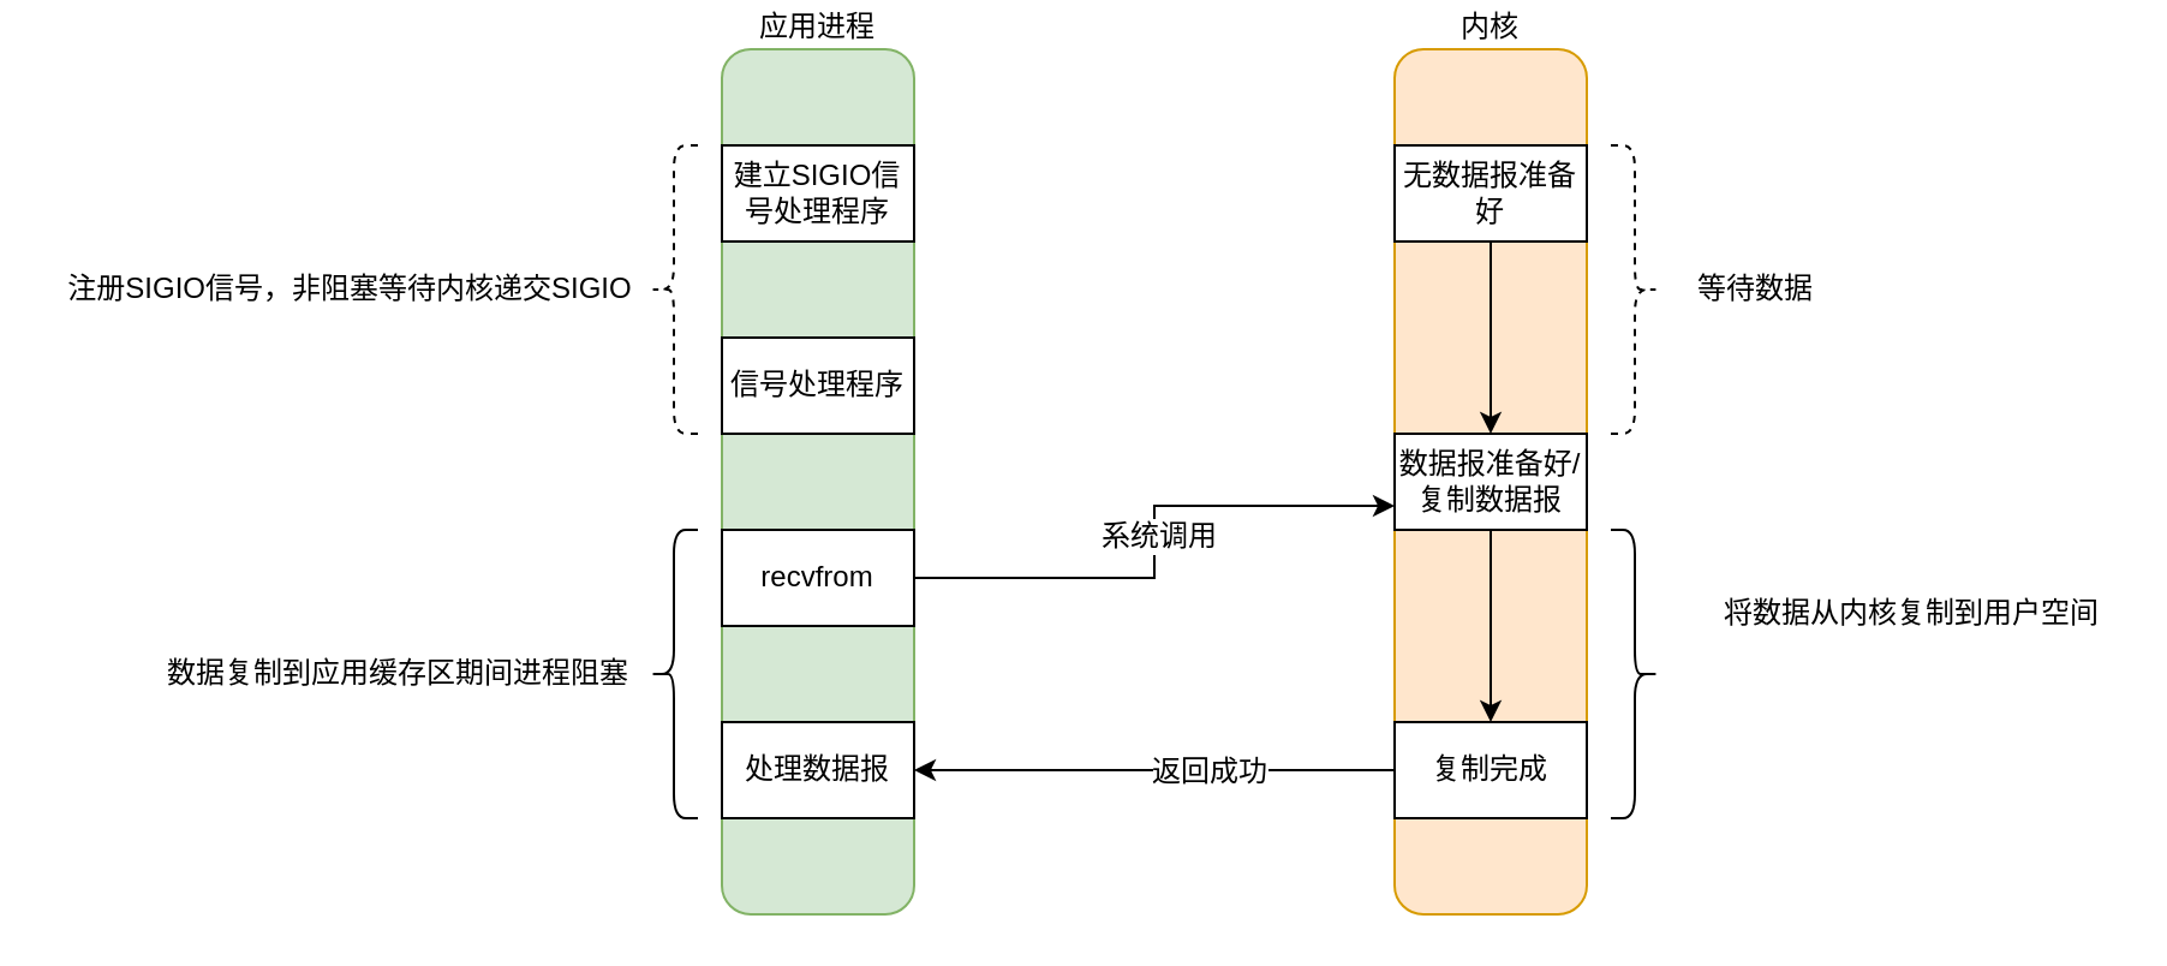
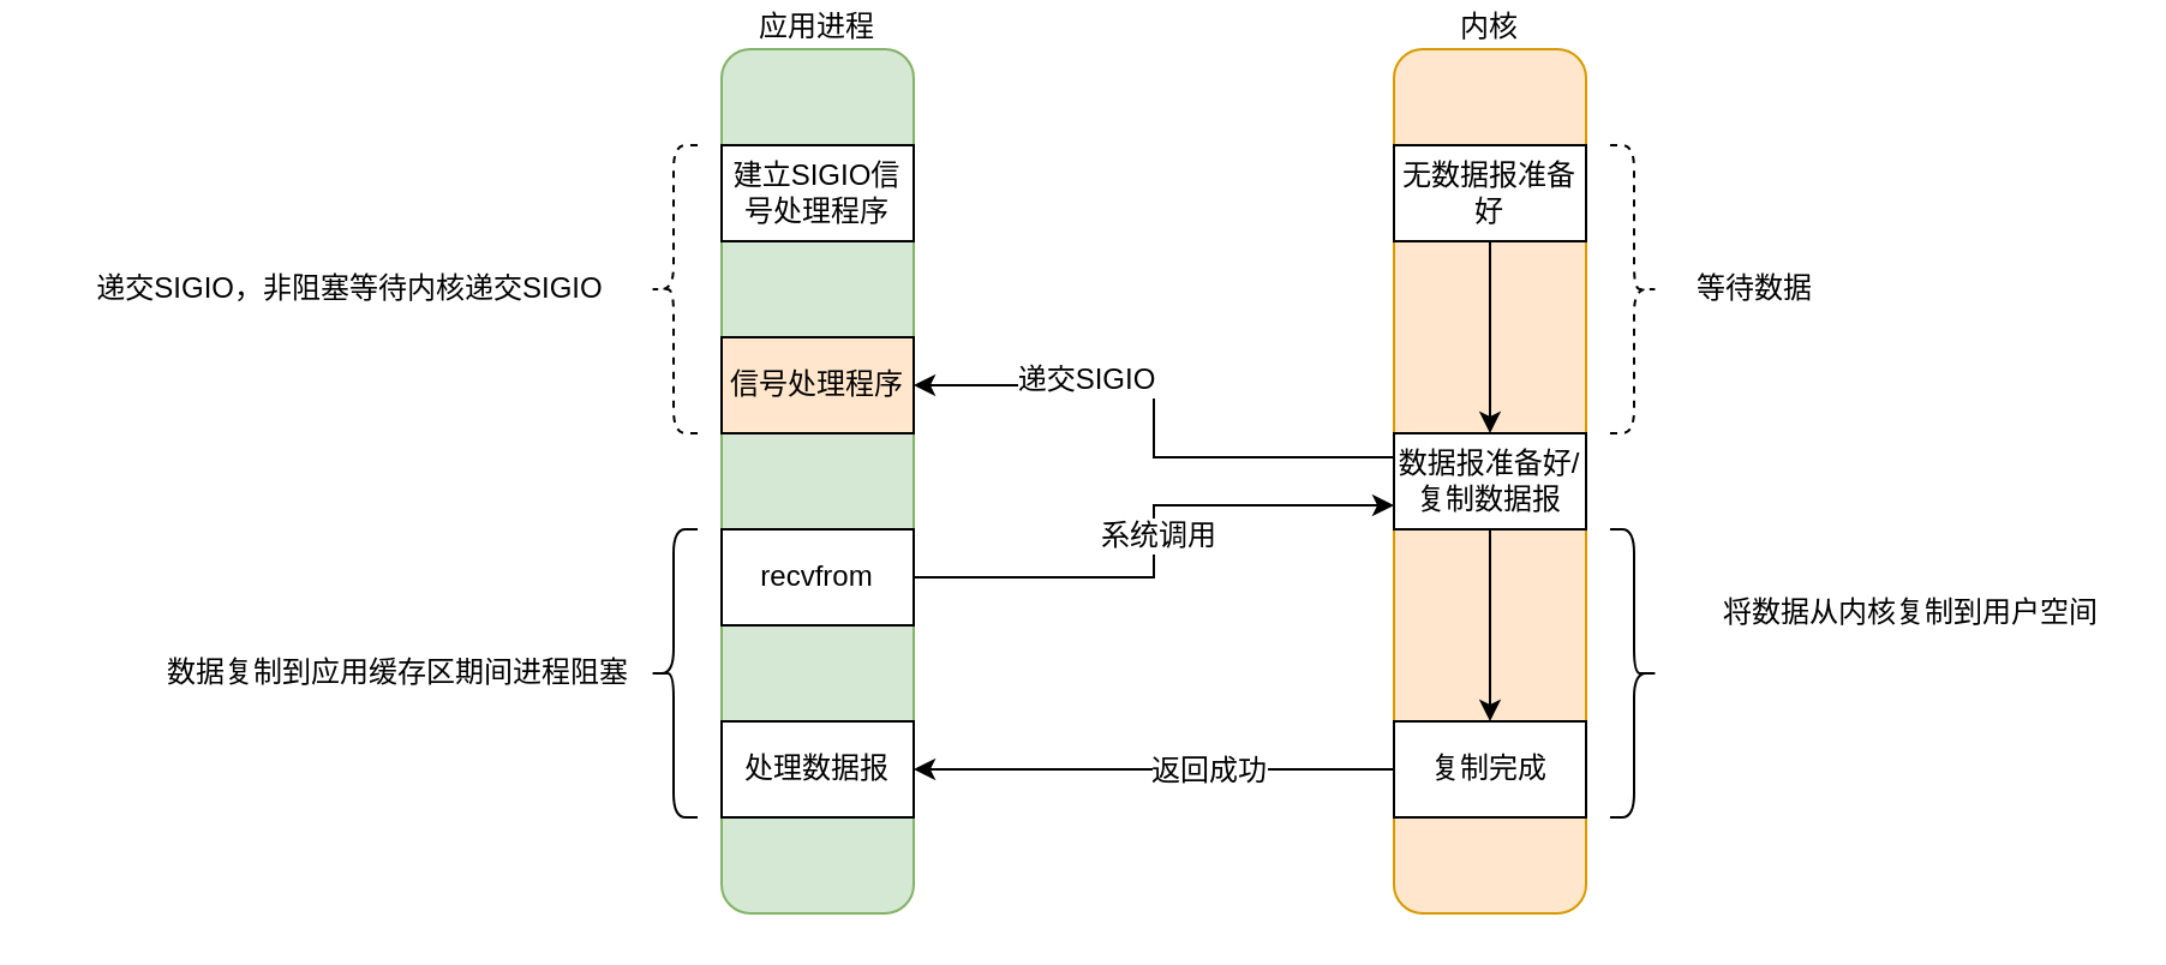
  <mxCell id="0" />
  <mxCell id="1" parent="0" />
  <mxCell id="2" value="应用进程" style="rounded=1;whiteSpace=wrap;html=1;labelPosition=center;verticalLabelPosition=top;align=center;verticalAlign=bottom;fillColor=#d5e8d4;strokeColor=#82b366;" parent="1" vertex="1"><mxGeometry x="300" y="20" width="80" height="360" as="geometry" /></mxCell>
  <mxCell id="3" value="内核" style="rounded=1;whiteSpace=wrap;html=1;labelPosition=center;verticalLabelPosition=top;align=center;verticalAlign=bottom;fillColor=#ffe6cc;strokeColor=#d79b00;" parent="1" vertex="1"><mxGeometry x="580" y="20" width="80" height="360" as="geometry" /></mxCell>
  <mxCell id="4" value="建立SIGIO信号处理程序" style="rounded=0;whiteSpace=wrap;html=1;" parent="1" vertex="1"><mxGeometry x="300" y="60" width="80" height="40" as="geometry" /></mxCell>
  <mxCell id="5" style="edgeStyle=orthogonalEdgeStyle;rounded=0;orthogonalLoop=1;jettySize=auto;html=1;" parent="1" source="6" target="10" edge="1"><mxGeometry relative="1" as="geometry" /></mxCell>
  <mxCell id="6" value="无数据报准备好" style="rounded=0;whiteSpace=wrap;html=1;" parent="1" vertex="1"><mxGeometry x="580" y="60" width="80" height="40" as="geometry" /></mxCell>
  <mxCell id="7" style="edgeStyle=orthogonalEdgeStyle;rounded=0;orthogonalLoop=1;jettySize=auto;html=1;" parent="1" source="10" target="13" edge="1"><mxGeometry relative="1" as="geometry" /></mxCell>
+ <mxCell id="8" style="edgeStyle=orthogonalEdgeStyle;rounded=0;orthogonalLoop=1;jettySize=auto;html=1;entryX=1;entryY=0.5;entryDx=0;entryDy=0;startArrow=none;startFill=0;" parent="1" source="10" target="26" edge="1"><mxGeometry relative="1" as="geometry"><Array as="points"><mxPoint x="480" y="190" /><mxPoint x="480" y="160" /></Array></mxGeometry></mxCell>
+ <mxCell id="9" value="递交SIGIO" style="text;html=1;align=center;verticalAlign=middle;resizable=0;points=[];;labelBackgroundColor=#ffffff;" parent="8" vertex="1" connectable="0"><mxGeometry x="0.383" y="-3" relative="1" as="geometry"><mxPoint as="offset" /></mxGeometry></mxCell>
  <mxCell id="10" value="数据报准备好/复制数据报" style="rounded=0;whiteSpace=wrap;html=1;" parent="1" vertex="1"><mxGeometry x="580" y="180" width="80" height="40" as="geometry" /></mxCell>
  <mxCell id="11" style="edgeStyle=orthogonalEdgeStyle;rounded=0;orthogonalLoop=1;jettySize=auto;html=1;" parent="1" source="13" target="14" edge="1"><mxGeometry relative="1" as="geometry" /></mxCell>
  <mxCell id="12" value="返回成功" style="text;html=1;align=center;verticalAlign=middle;resizable=0;points=[];;labelBackgroundColor=#ffffff;" parent="11" vertex="1" connectable="0"><mxGeometry x="-0.22" relative="1" as="geometry"><mxPoint as="offset" /></mxGeometry></mxCell>
  <mxCell id="13" value="复制完成" style="rounded=0;whiteSpace=wrap;html=1;" parent="1" vertex="1"><mxGeometry x="580" y="300" width="80" height="40" as="geometry" /></mxCell>
  <mxCell id="14" value="处理数据报" style="rounded=0;whiteSpace=wrap;html=1;" parent="1" vertex="1"><mxGeometry x="300" y="300" width="80" height="40" as="geometry" /></mxCell>
  <mxCell id="15" value="" style="shape=curlyBracket;whiteSpace=wrap;html=1;rounded=1;dashed=1;" parent="1" vertex="1"><mxGeometry x="270" y="60" width="20" height="120" as="geometry" /></mxCell>
- <mxCell id="16" value="注册SIGIO信号，非阻塞等待内核递交SIGIO" style="text;html=1;align=center;verticalAlign=middle;resizable=0;points=[];;autosize=1;" parent="1" vertex="1"><mxGeometry y="110" width="250" height="20" as="geometry" x="20" /></mxCell>
+ <mxCell id="16" value="递交SIGIO，非阻塞等待内核递交SIGIO" style="text;html=1;align=center;verticalAlign=middle;resizable=0;points=[];;autosize=1;" parent="1" vertex="1"><mxGeometry y="110" width="250" height="20" as="geometry" x="20" /></mxCell>
  <mxCell id="17" value="" style="shape=curlyBracket;whiteSpace=wrap;html=1;rounded=1;direction=west;dashed=1;" parent="1" vertex="1"><mxGeometry x="670" y="60" width="20" height="120" as="geometry" /></mxCell>
  <mxCell id="18" value="等待数据" style="text;html=1;align=center;verticalAlign=middle;resizable=0;points=[];;autosize=1;" parent="1" vertex="1"><mxGeometry x="700" y="110" width="60" height="20" as="geometry" /></mxCell>
  <mxCell id="19" value="" style="shape=curlyBracket;whiteSpace=wrap;html=1;rounded=1;direction=west;" parent="1" vertex="1"><mxGeometry x="670" y="220" width="20" height="120" as="geometry" /></mxCell>
  <mxCell id="20" value="将数据从内核复制到用户空间" style="text;html=1;align=center;verticalAlign=middle;resizable=0;points=[];;autosize=1;" parent="1" vertex="1"><mxGeometry x="710" y="245" width="170" height="20" as="geometry" /></mxCell>
  <mxCell id="21" style="edgeStyle=orthogonalEdgeStyle;rounded=0;orthogonalLoop=1;jettySize=auto;html=1;entryX=0;entryY=0.75;entryDx=0;entryDy=0;startArrow=none;startFill=0;endArrow=classic;endFill=1;" parent="1" target="10" edge="1"><mxGeometry relative="1" as="geometry"><Array as="points"><mxPoint x="380" y="240" /><mxPoint x="480" y="240" /><mxPoint x="480" y="210" /></Array><mxPoint x="380" y="240" as="sourcePoint" /></mxGeometry></mxCell>
  <mxCell id="22" value="系统调用" style="text;html=1;align=center;verticalAlign=middle;resizable=0;points=[];;labelBackgroundColor=#ffffff;" parent="21" vertex="1" connectable="0"><mxGeometry x="0.03" y="-1" relative="1" as="geometry"><mxPoint as="offset" /></mxGeometry></mxCell>
  <mxCell id="23" value="recvfrom" style="rounded=0;whiteSpace=wrap;html=1;" parent="1" vertex="1"><mxGeometry x="300" y="220" width="80" height="40" as="geometry" /></mxCell>
  <mxCell id="24" value="" style="shape=curlyBracket;whiteSpace=wrap;html=1;rounded=1;" parent="1" vertex="1"><mxGeometry x="270" y="220" width="20" height="120" as="geometry" /></mxCell>
  <mxCell id="25" value="数据复制到应用缓存区期间进程阻塞" style="text;html=1;align=center;verticalAlign=middle;resizable=0;points=[];;autosize=1;" parent="1" vertex="1"><mxGeometry x="60" y="270" width="210" height="20" as="geometry" /></mxCell>
- <mxCell id="26" value="信号处理程序" style="rounded=0;whiteSpace=wrap;html=1;" parent="1" vertex="1"><mxGeometry x="300" y="140" width="80" height="40" as="geometry" /></mxCell>
+ <mxCell id="26" value="信号处理程序" style="rounded=0;whiteSpace=wrap;html=1;fillColor=#ffe6cc;" parent="1" vertex="1"><mxGeometry x="300" y="140" width="80" height="40" as="geometry" /></mxCell>
